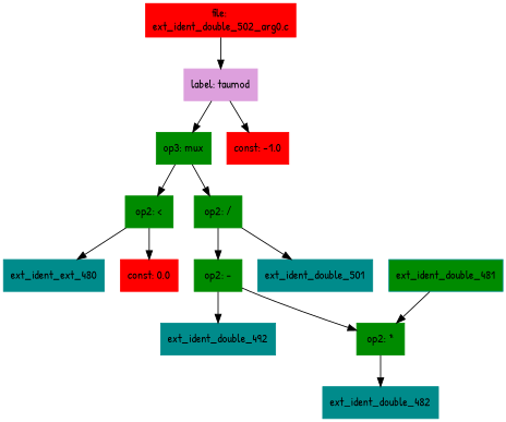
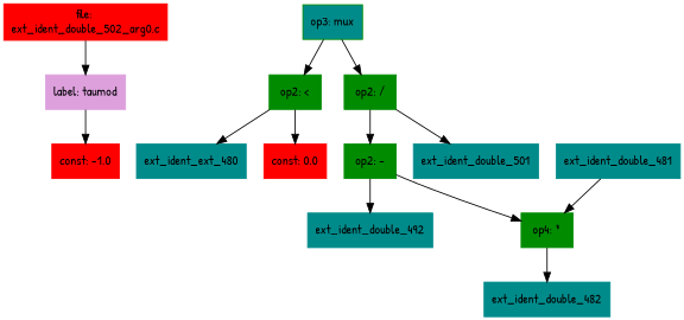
  digraph {
    fontname="Patrick Hand"
    node [color=green4 fontname="Patrick Hand" shape=box style=filled]
    edge [fontname="Patrick Hand"]
    n1 [color=red label="file: \next_ident_double_502_arg0.c"]
    n2 [color=plum label="label: taumod"]
-   n3 [label="op3: mux"]
+   n3 [label="op3: mux" fillcolor=cyan4]
    n4 [color=red1 label="const: -1.0"]
    n5 [label="op2: <"]
    n6 [label="op2: /"]
    n7 [color=cyan4 label=ext_ident_ext_480]
    n8 [color=red1 label="const: 0.0"]
    n9 [label="op2: -"]
    n10 [color=cyan4 label=ext_ident_double_501]
-   n11 [label="op2: *"]
+   n11 [label="op4: *"]
    n12 [color=cyan4 label=ext_ident_double_492]
    n13 [color=cyan4 label=ext_ident_double_482]
-   n14 [color=cyan4 label=ext_ident_double_481 fillcolor=green4]
+   n14 [color=cyan4 label=ext_ident_double_481]
    n1 -> n2
-   n2 -> n3
    n2 -> n4
    n3 -> n5
    n3 -> n6
    n5 -> n7
    n5 -> n8
    n6 -> n9
    n6 -> n10
    n9 -> n11
    n9 -> n12
    n11 -> n13
    n14 -> n11
  }
